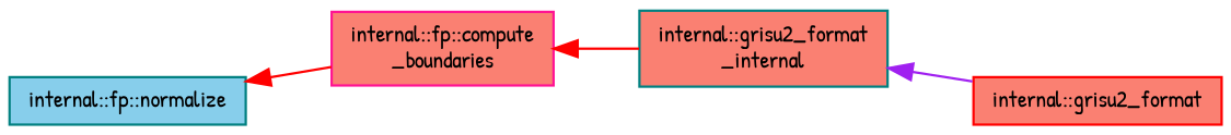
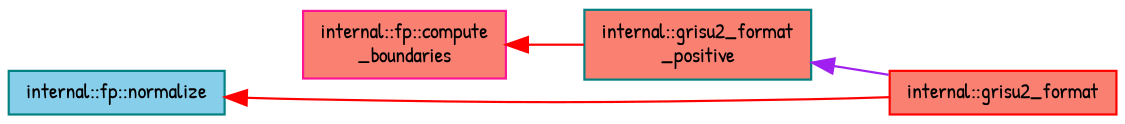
  digraph {
    fontname="Patrick Hand"
    rankdir=LR
    node [color=teal fillcolor=salmon fontname="Patrick Hand" fontsize=10 shape=record style=filled]
    edge [color=red dir=back fontname="Patrick Hand" fontsize=10 labelfontname=Helvetica labelfontsize=10 style=solid]
    n1 [fillcolor=skyblue fontcolor=black height=0.2 label="internal::fp::normalize" width=0.4]
    n2 [color=deeppink height=0.2 label="internal::fp::compute\l_boundaries" width=0.4]
-   n3 [height=0.2 label="internal::grisu2_format\l_internal" width=0.4]
+   n3 [height=0.2 label="internal::grisu2_format\l_positive" width=0.4]
    n4 [color=red height=0.2 label="internal::grisu2_format" width=0.4]
-   n1 -> n2
+   n1 -> n4
    n2 -> n3
    n3 -> n4 [color=purple]
  }
